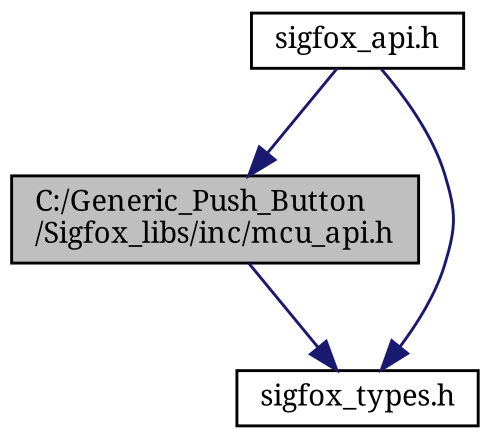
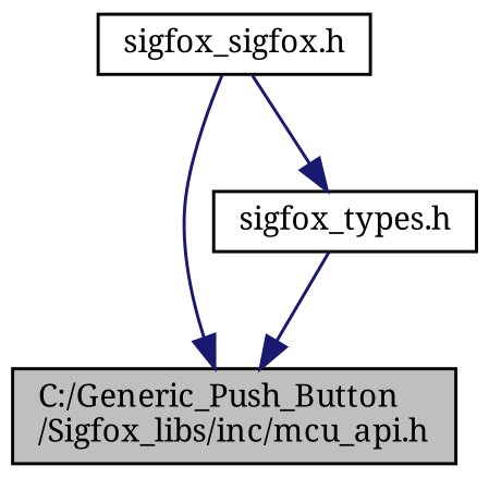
  digraph {
    fontname="Noto Serif"
    node [color=black fillcolor=white fontname="Noto Serif" fontsize=10 shape=record style=filled]
    edge [color=midnightblue fontname="Noto Serif" fontsize=10 labelfontname=Helvetica labelfontsize=10 style=solid]
    n1 [fillcolor=grey75 fontcolor=black height=0.2 label="C:/Generic_Push_Button\l/Sigfox_libs/inc/mcu_api.h" width=0.4]
    n2 [height=0.2 label="sigfox_types.h" width=0.4]
-   n3 [height=0.2 label="sigfox_api.h" width=0.4]
-   n1 -> n2
+   n3 [height=0.2 label="sigfox_sigfox.h" width=0.4]
+   n2 -> n1
    n3 -> n1
    n3 -> n2
  }
